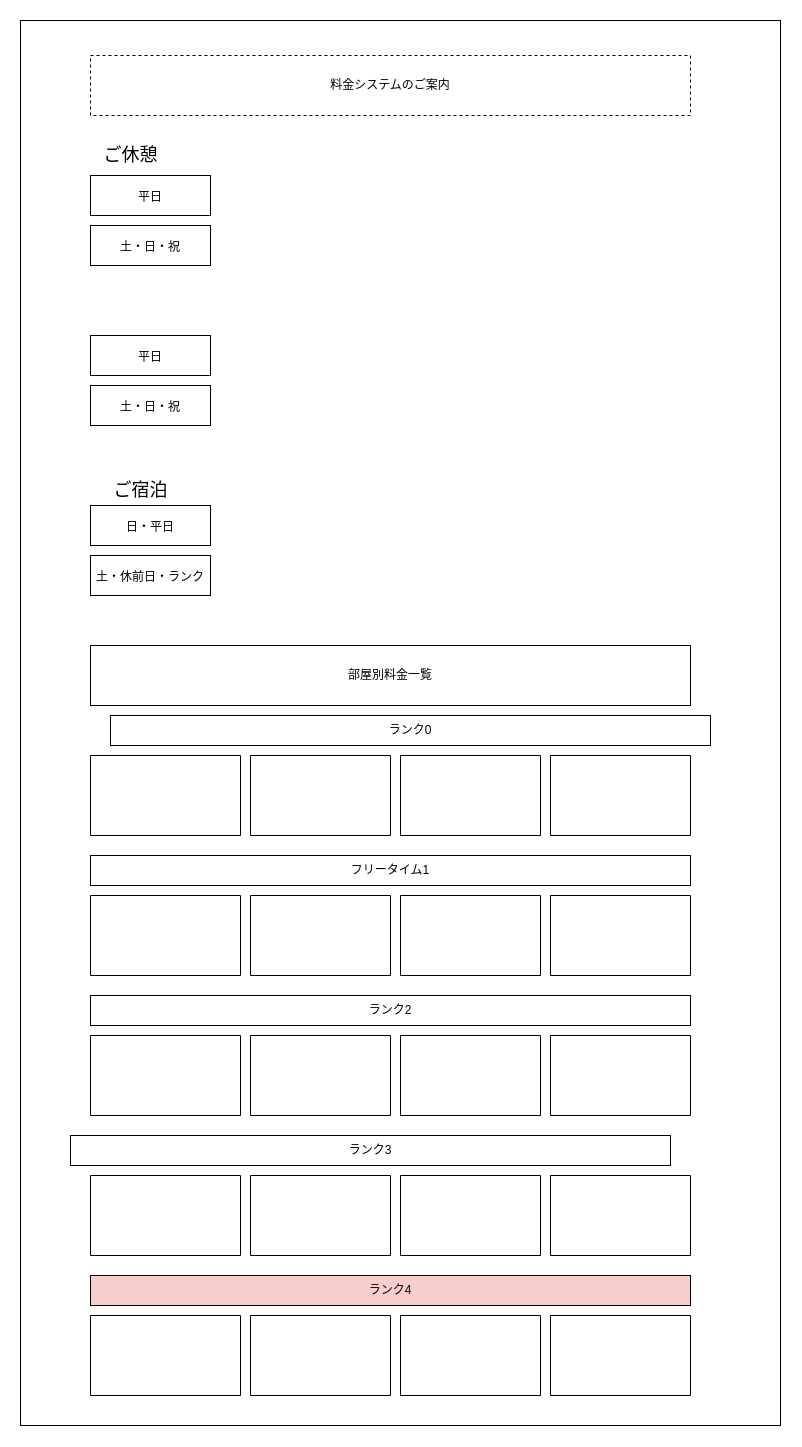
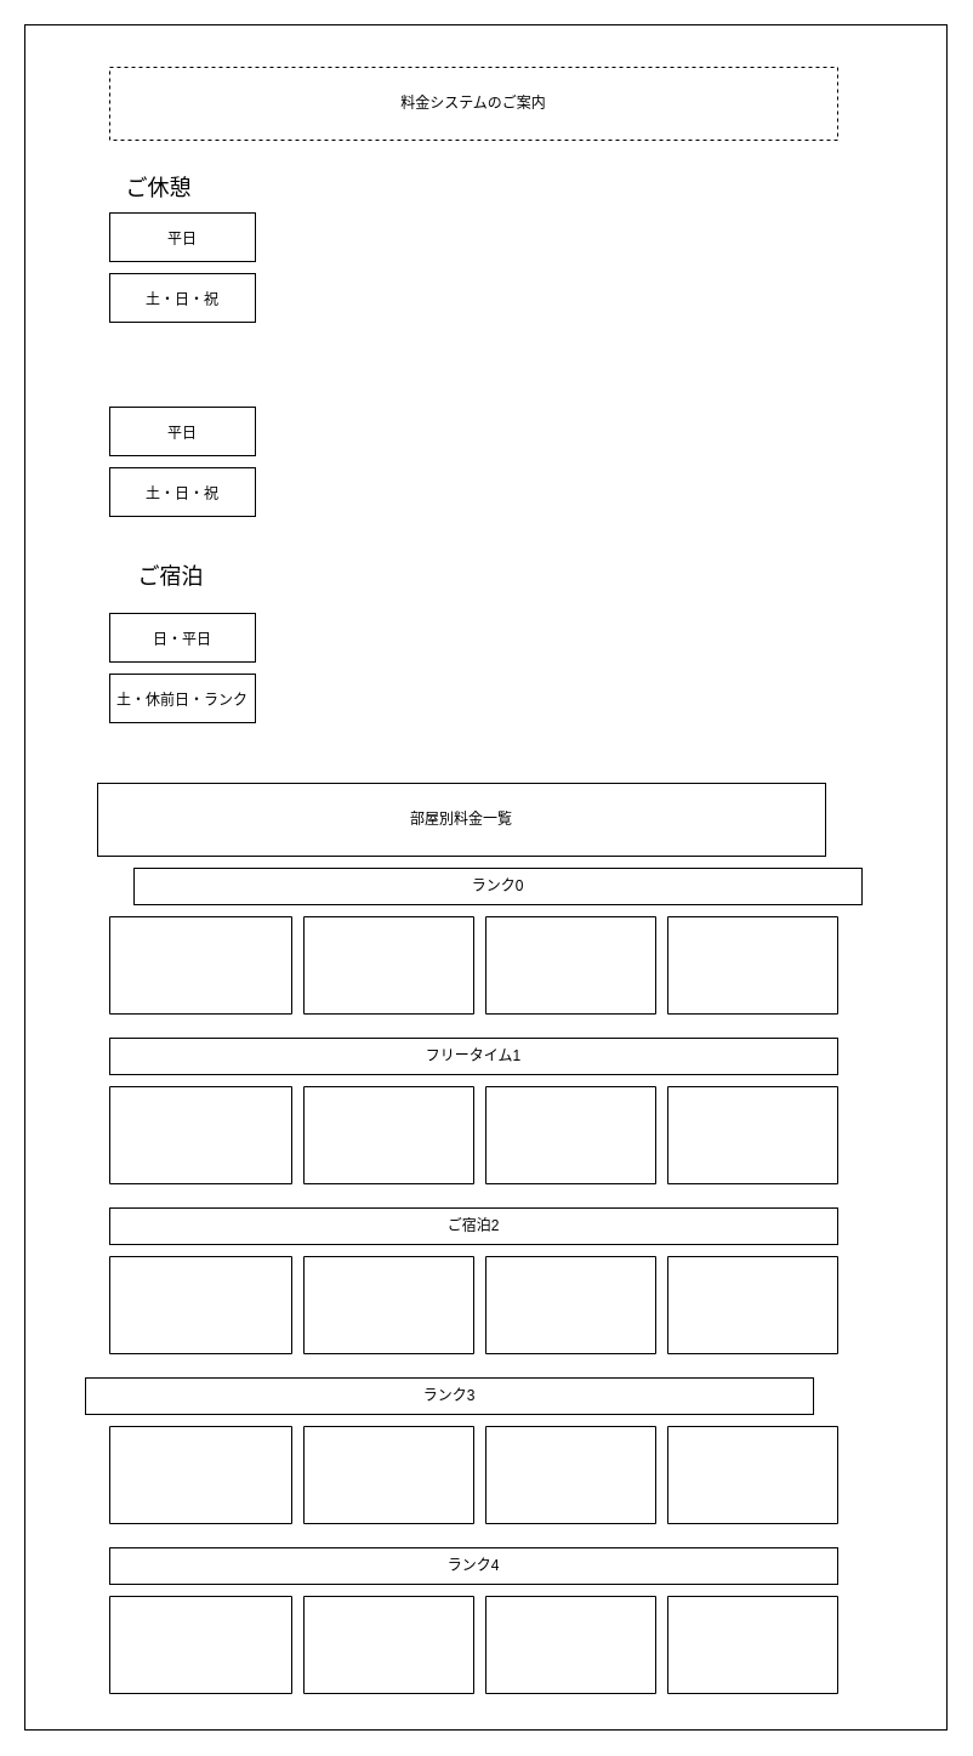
  <mxCell id="0" />
  <mxCell id="1" parent="0" />
  <mxCell id="2" value="" style="rounded=0;whiteSpace=wrap;html=1;" parent="1" vertex="1"><mxGeometry x="20" y="20" width="760" height="1405" as="geometry" /></mxCell>
  <mxCell id="3" value="料金システムのご案内" style="rounded=0;whiteSpace=wrap;html=1;dashed=1;" parent="1" vertex="1"><mxGeometry x="90" y="55" width="600" height="60" as="geometry" /></mxCell>
  <mxCell id="4" value="ご休憩" style="text;html=1;resizable=0;autosize=1;align=center;verticalAlign=middle;points=[];fillColor=none;strokeColor=none;rounded=0;fontSize=18;" parent="1" vertex="1"><mxGeometry x="95" y="140" width="70" height="30" as="geometry" /></mxCell>
  <mxCell id="5" value="&lt;font style=&quot;font-size: 12px&quot;&gt;平日&lt;/font&gt;" style="rounded=0;whiteSpace=wrap;html=1;fontSize=18;" parent="1" vertex="1"><mxGeometry x="90" y="175" width="120" height="40" as="geometry" /></mxCell>
  <mxCell id="6" value="&lt;span style=&quot;font-size: 12px&quot;&gt;土・日・祝&lt;/span&gt;" style="rounded=0;whiteSpace=wrap;html=1;fontSize=18;" parent="1" vertex="1"><mxGeometry x="90" y="225" width="120" height="40" as="geometry" /></mxCell>
  <mxCell id="7" value="&lt;font style=&quot;font-size: 12px&quot;&gt;平日&lt;/font&gt;" style="rounded=0;whiteSpace=wrap;html=1;fontSize=18;" parent="1" vertex="1"><mxGeometry x="90" y="335" width="120" height="40" as="geometry" /></mxCell>
  <mxCell id="8" value="&lt;span style=&quot;font-size: 12px&quot;&gt;土・日・祝&lt;/span&gt;" style="rounded=0;whiteSpace=wrap;html=1;fontSize=18;" parent="1" vertex="1"><mxGeometry x="90" y="385" width="120" height="40" as="geometry" /></mxCell>
- <mxCell id="9" value="ご宿泊" style="text;html=1;resizable=0;autosize=1;align=center;verticalAlign=middle;points=[];fillColor=none;strokeColor=none;rounded=0;fontSize=18;" parent="1" vertex="1"><mxGeometry x="105" y="475" width="70" height="30" as="geometry" /></mxCell>
+ <mxCell id="9" value="ご宿泊" style="text;html=1;resizable=0;autosize=1;align=center;verticalAlign=middle;points=[];fillColor=none;strokeColor=none;rounded=0;fontSize=18;" parent="1" vertex="1"><mxGeometry x="105" y="460" width="70" height="30" as="geometry" /></mxCell>
  <mxCell id="10" value="&lt;span style=&quot;font-size: 12px&quot;&gt;日・平日&lt;/span&gt;" style="rounded=0;whiteSpace=wrap;html=1;fontSize=18;" parent="1" vertex="1"><mxGeometry x="90" y="505" width="120" height="40" as="geometry" /></mxCell>
  <mxCell id="11" value="&lt;span style=&quot;font-size: 12px&quot;&gt;土・休前日・ランク&lt;/span&gt;" style="rounded=0;whiteSpace=wrap;html=1;fontSize=18;" parent="1" vertex="1"><mxGeometry x="90" y="555" width="120" height="40" as="geometry" /></mxCell>
- <mxCell id="12" value="部屋別料金一覧" style="rounded=0;whiteSpace=wrap;html=1;" parent="1" vertex="1"><mxGeometry x="90" y="645" width="600" height="60" as="geometry" /></mxCell>
+ <mxCell id="12" value="部屋別料金一覧" style="rounded=0;whiteSpace=wrap;html=1;" parent="1" vertex="1"><mxGeometry x="80" y="645" width="600" height="60" as="geometry" /></mxCell>
  <mxCell id="13" value="ランク0" style="rounded=0;whiteSpace=wrap;html=1;" parent="1" vertex="1"><mxGeometry x="110" y="715" width="600" height="30" as="geometry" /></mxCell>
  <mxCell id="14" value="フリータイム1" style="rounded=0;whiteSpace=wrap;html=1;" parent="1" vertex="1"><mxGeometry x="90" y="855" width="600" height="30" as="geometry" /></mxCell>
- <mxCell id="15" value="ランク2" style="rounded=0;whiteSpace=wrap;html=1;" parent="1" vertex="1"><mxGeometry x="90" y="995" width="600" height="30" as="geometry" /></mxCell>
+ <mxCell id="15" value="ご宿泊2" style="rounded=0;whiteSpace=wrap;html=1;" parent="1" vertex="1"><mxGeometry x="90" y="995" width="600" height="30" as="geometry" /></mxCell>
  <mxCell id="16" value="ランク3" style="rounded=0;whiteSpace=wrap;html=1;" parent="1" vertex="1"><mxGeometry x="70" y="1135" width="600" height="30" as="geometry" /></mxCell>
- <mxCell id="17" value="ランク4" style="rounded=0;whiteSpace=wrap;html=1;fillColor=#f8cecc;" parent="1" vertex="1"><mxGeometry x="90" y="1275" width="600" height="30" as="geometry" /></mxCell>
+ <mxCell id="17" value="ランク4" style="rounded=0;whiteSpace=wrap;html=1;" parent="1" vertex="1"><mxGeometry x="90" y="1275" width="600" height="30" as="geometry" /></mxCell>
  <mxCell id="18" value="" style="verticalLabelPosition=bottom;verticalAlign=top;html=1;shape=mxgraph.basic.rect;fillColor2=none;strokeWidth=1;size=20;indent=5;fontSize=18;" parent="1" vertex="1"><mxGeometry x="90" y="755" width="150" height="80" as="geometry" /></mxCell>
  <mxCell id="19" value="" style="verticalLabelPosition=bottom;verticalAlign=top;html=1;shape=mxgraph.basic.rect;fillColor2=none;strokeWidth=1;size=20;indent=5;fontSize=18;" parent="1" vertex="1"><mxGeometry x="400" y="755" width="140" height="80" as="geometry" /></mxCell>
  <mxCell id="20" value="" style="verticalLabelPosition=bottom;verticalAlign=top;html=1;shape=mxgraph.basic.rect;fillColor2=none;strokeWidth=1;size=20;indent=5;fontSize=18;" parent="1" vertex="1"><mxGeometry x="250" y="755" width="140" height="80" as="geometry" /></mxCell>
  <mxCell id="21" value="" style="verticalLabelPosition=bottom;verticalAlign=top;html=1;shape=mxgraph.basic.rect;fillColor2=none;strokeWidth=1;size=20;indent=5;fontSize=18;" parent="1" vertex="1"><mxGeometry x="550" y="755" width="140" height="80" as="geometry" /></mxCell>
  <mxCell id="22" value="" style="verticalLabelPosition=bottom;verticalAlign=top;html=1;shape=mxgraph.basic.rect;fillColor2=none;strokeWidth=1;size=20;indent=5;fontSize=18;" parent="1" vertex="1"><mxGeometry x="90" y="895" width="150" height="80" as="geometry" /></mxCell>
  <mxCell id="23" value="" style="verticalLabelPosition=bottom;verticalAlign=top;html=1;shape=mxgraph.basic.rect;fillColor2=none;strokeWidth=1;size=20;indent=5;fontSize=18;" parent="1" vertex="1"><mxGeometry x="400" y="895" width="140" height="80" as="geometry" /></mxCell>
  <mxCell id="24" value="" style="verticalLabelPosition=bottom;verticalAlign=top;html=1;shape=mxgraph.basic.rect;fillColor2=none;strokeWidth=1;size=20;indent=5;fontSize=18;" parent="1" vertex="1"><mxGeometry x="250" y="895" width="140" height="80" as="geometry" /></mxCell>
  <mxCell id="25" value="" style="verticalLabelPosition=bottom;verticalAlign=top;html=1;shape=mxgraph.basic.rect;fillColor2=none;strokeWidth=1;size=20;indent=5;fontSize=18;" parent="1" vertex="1"><mxGeometry x="550" y="895" width="140" height="80" as="geometry" /></mxCell>
  <mxCell id="26" value="" style="verticalLabelPosition=bottom;verticalAlign=top;html=1;shape=mxgraph.basic.rect;fillColor2=none;strokeWidth=1;size=20;indent=5;fontSize=18;" parent="1" vertex="1"><mxGeometry x="90" y="1035" width="150" height="80" as="geometry" /></mxCell>
  <mxCell id="27" value="" style="verticalLabelPosition=bottom;verticalAlign=top;html=1;shape=mxgraph.basic.rect;fillColor2=none;strokeWidth=1;size=20;indent=5;fontSize=18;" parent="1" vertex="1"><mxGeometry x="400" y="1035" width="140" height="80" as="geometry" /></mxCell>
  <mxCell id="28" value="" style="verticalLabelPosition=bottom;verticalAlign=top;html=1;shape=mxgraph.basic.rect;fillColor2=none;strokeWidth=1;size=20;indent=5;fontSize=18;" parent="1" vertex="1"><mxGeometry x="250" y="1035" width="140" height="80" as="geometry" /></mxCell>
  <mxCell id="29" value="" style="verticalLabelPosition=bottom;verticalAlign=top;html=1;shape=mxgraph.basic.rect;fillColor2=none;strokeWidth=1;size=20;indent=5;fontSize=18;" parent="1" vertex="1"><mxGeometry x="550" y="1035" width="140" height="80" as="geometry" /></mxCell>
  <mxCell id="30" value="" style="verticalLabelPosition=bottom;verticalAlign=top;html=1;shape=mxgraph.basic.rect;fillColor2=none;strokeWidth=1;size=20;indent=5;fontSize=18;" parent="1" vertex="1"><mxGeometry x="90" y="1175" width="150" height="80" as="geometry" /></mxCell>
  <mxCell id="31" value="" style="verticalLabelPosition=bottom;verticalAlign=top;html=1;shape=mxgraph.basic.rect;fillColor2=none;strokeWidth=1;size=20;indent=5;fontSize=18;" parent="1" vertex="1"><mxGeometry x="400" y="1175" width="140" height="80" as="geometry" /></mxCell>
  <mxCell id="32" value="" style="verticalLabelPosition=bottom;verticalAlign=top;html=1;shape=mxgraph.basic.rect;fillColor2=none;strokeWidth=1;size=20;indent=5;fontSize=18;" parent="1" vertex="1"><mxGeometry x="250" y="1175" width="140" height="80" as="geometry" /></mxCell>
  <mxCell id="33" value="" style="verticalLabelPosition=bottom;verticalAlign=top;html=1;shape=mxgraph.basic.rect;fillColor2=none;strokeWidth=1;size=20;indent=5;fontSize=18;" parent="1" vertex="1"><mxGeometry x="550" y="1175" width="140" height="80" as="geometry" /></mxCell>
  <mxCell id="34" value="" style="verticalLabelPosition=bottom;verticalAlign=top;html=1;shape=mxgraph.basic.rect;fillColor2=none;strokeWidth=1;size=20;indent=5;fontSize=18;" parent="1" vertex="1"><mxGeometry x="90" y="1315" width="150" height="80" as="geometry" /></mxCell>
  <mxCell id="35" value="" style="verticalLabelPosition=bottom;verticalAlign=top;html=1;shape=mxgraph.basic.rect;fillColor2=none;strokeWidth=1;size=20;indent=5;fontSize=18;" parent="1" vertex="1"><mxGeometry x="400" y="1315" width="140" height="80" as="geometry" /></mxCell>
  <mxCell id="36" value="" style="verticalLabelPosition=bottom;verticalAlign=top;html=1;shape=mxgraph.basic.rect;fillColor2=none;strokeWidth=1;size=20;indent=5;fontSize=18;" parent="1" vertex="1"><mxGeometry x="250" y="1315" width="140" height="80" as="geometry" /></mxCell>
  <mxCell id="37" value="" style="verticalLabelPosition=bottom;verticalAlign=top;html=1;shape=mxgraph.basic.rect;fillColor2=none;strokeWidth=1;size=20;indent=5;fontSize=18;" parent="1" vertex="1"><mxGeometry x="550" y="1315" width="140" height="80" as="geometry" /></mxCell>
